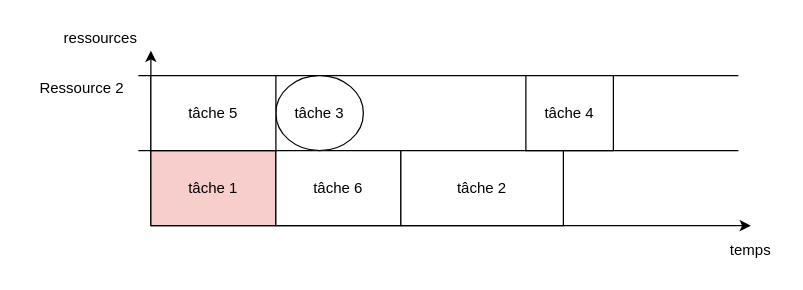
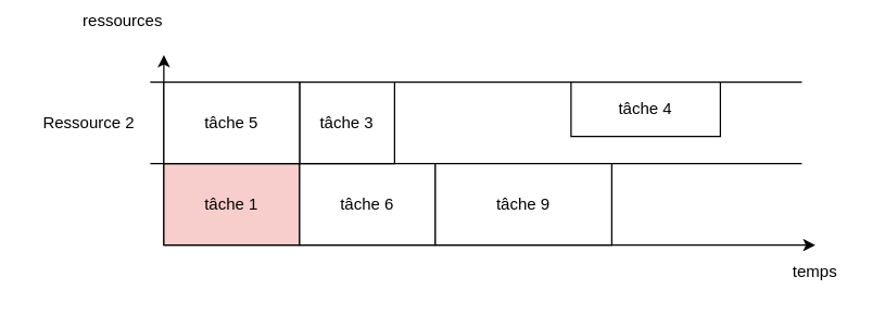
  <mxCell id="0" />
  <mxCell id="1" parent="0" />
  <mxCell id="2" value="" style="endArrow=classic;html=1;" edge="1" parent="1"><mxGeometry width="50" height="50" relative="1" as="geometry"><mxPoint x="120" y="180" as="sourcePoint" /><mxPoint x="120" y="40" as="targetPoint" /></mxGeometry></mxCell>
  <mxCell id="3" value="" style="endArrow=classic;html=1;" edge="1" parent="1"><mxGeometry width="50" height="50" relative="1" as="geometry"><mxPoint x="120" y="180" as="sourcePoint" /><mxPoint x="600" y="180" as="targetPoint" /></mxGeometry></mxCell>
  <mxCell id="4" value="" style="endArrow=none;html=1;" edge="1" parent="1"><mxGeometry width="50" height="50" relative="1" as="geometry"><mxPoint x="110" y="120" as="sourcePoint" /><mxPoint x="590" y="120" as="targetPoint" /></mxGeometry></mxCell>
  <mxCell id="5" value="" style="endArrow=none;html=1;" edge="1" parent="1"><mxGeometry width="50" height="50" relative="1" as="geometry"><mxPoint x="110" y="60" as="sourcePoint" /><mxPoint x="590" y="60" as="targetPoint" /></mxGeometry></mxCell>
- <mxCell id="6" value="Ressource 2" style="text;html=1;strokeColor=none;fillColor=none;align=center;verticalAlign=middle;whiteSpace=wrap;rounded=0;" vertex="1" parent="1"><mxGeometry x="20" y="60" width="90" height="20" as="geometry" /></mxCell>
+ <mxCell id="6" value="Ressource 2" style="text;html=1;strokeColor=none;fillColor=none;align=center;verticalAlign=middle;whiteSpace=wrap;rounded=0;" vertex="1" parent="1"><mxGeometry x="20" y="80" width="90" height="20" as="geometry" /></mxCell>
  <mxCell id="7" value="temps" style="text;html=1;strokeColor=none;fillColor=none;align=center;verticalAlign=middle;whiteSpace=wrap;rounded=0;" vertex="1" parent="1"><mxGeometry x="580" y="190" width="40" height="20" as="geometry" /></mxCell>
- <mxCell id="8" value="ressources" style="text;html=1;strokeColor=none;fillColor=none;align=center;verticalAlign=middle;whiteSpace=wrap;rounded=0;" vertex="1" parent="1"><mxGeometry x="60" y="20" width="40" height="20" as="geometry" /></mxCell>
+ <mxCell id="8" value="ressources" style="text;html=1;strokeColor=none;fillColor=none;align=center;verticalAlign=middle;whiteSpace=wrap;rounded=0;" vertex="1" parent="1"><mxGeometry x="70" y="5" width="40" height="20" as="geometry" /></mxCell>
  <mxCell id="9" value="tâche 1" style="rounded=0;whiteSpace=wrap;html=1;fillColor=#f8cecc;" vertex="1" parent="1"><mxGeometry x="120" y="120" width="100" height="60" as="geometry" /></mxCell>
  <mxCell id="10" value="tâche 6" style="rounded=0;whiteSpace=wrap;html=1;" vertex="1" parent="1"><mxGeometry x="220" y="120" width="100" height="60" as="geometry" /></mxCell>
- <mxCell id="11" value="tâche 2" style="rounded=0;whiteSpace=wrap;html=1;" vertex="1" parent="1"><mxGeometry x="320" y="120" width="130" height="60" as="geometry" /></mxCell>
- <mxCell id="12" value="tâche 3" style="ellipse;whiteSpace=wrap;html=1;" vertex="1" parent="1"><mxGeometry x="220" y="60" width="70" height="60" as="geometry" /></mxCell>
+ <mxCell id="11" value="tâche 9" style="rounded=0;whiteSpace=wrap;html=1;" vertex="1" parent="1"><mxGeometry x="320" y="120" width="130" height="60" as="geometry" /></mxCell>
+ <mxCell id="12" value="tâche 3" style="rounded=0;whiteSpace=wrap;html=1;" vertex="1" parent="1"><mxGeometry x="220" y="60" width="70" height="60" as="geometry" /></mxCell>
  <mxCell id="13" value="tâche 5" style="rounded=0;whiteSpace=wrap;html=1;" vertex="1" parent="1"><mxGeometry x="120" y="60" width="100" height="60" as="geometry" /></mxCell>
- <mxCell id="14" value="tâche 4" style="rounded=0;whiteSpace=wrap;html=1;" vertex="1" parent="1"><mxGeometry x="420" y="60" width="70" height="60" as="geometry" /></mxCell>
+ <mxCell id="14" value="tâche 4" style="rounded=0;whiteSpace=wrap;html=1;" vertex="1" parent="1"><mxGeometry x="420" y="60" width="110" height="40" as="geometry" /></mxCell>
